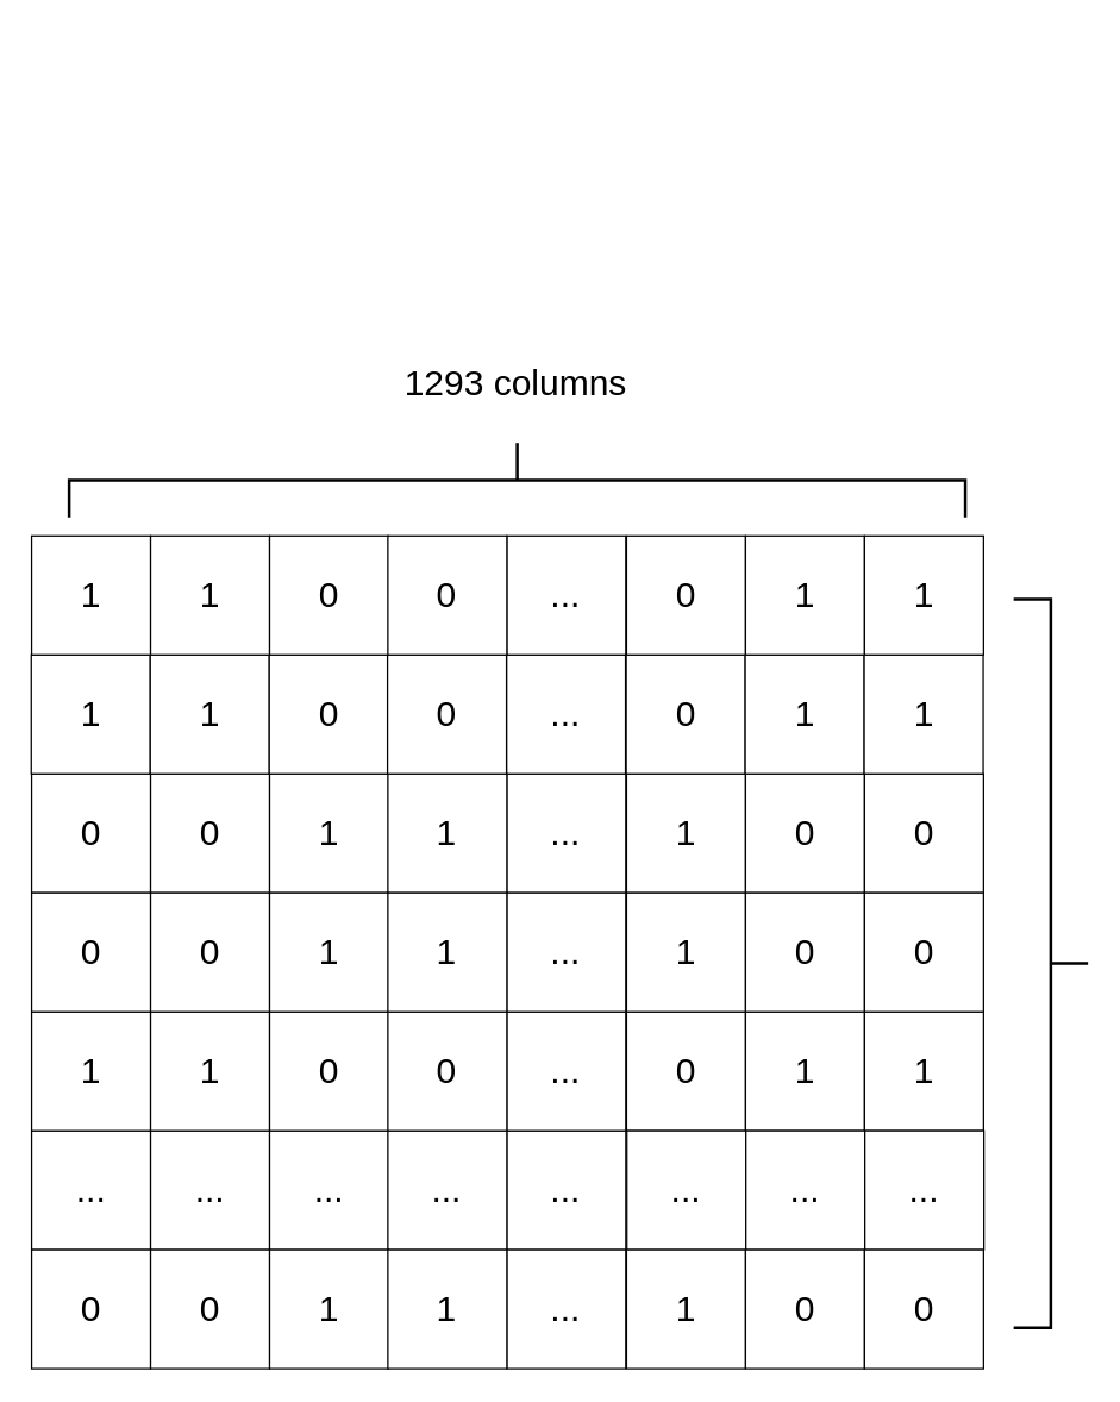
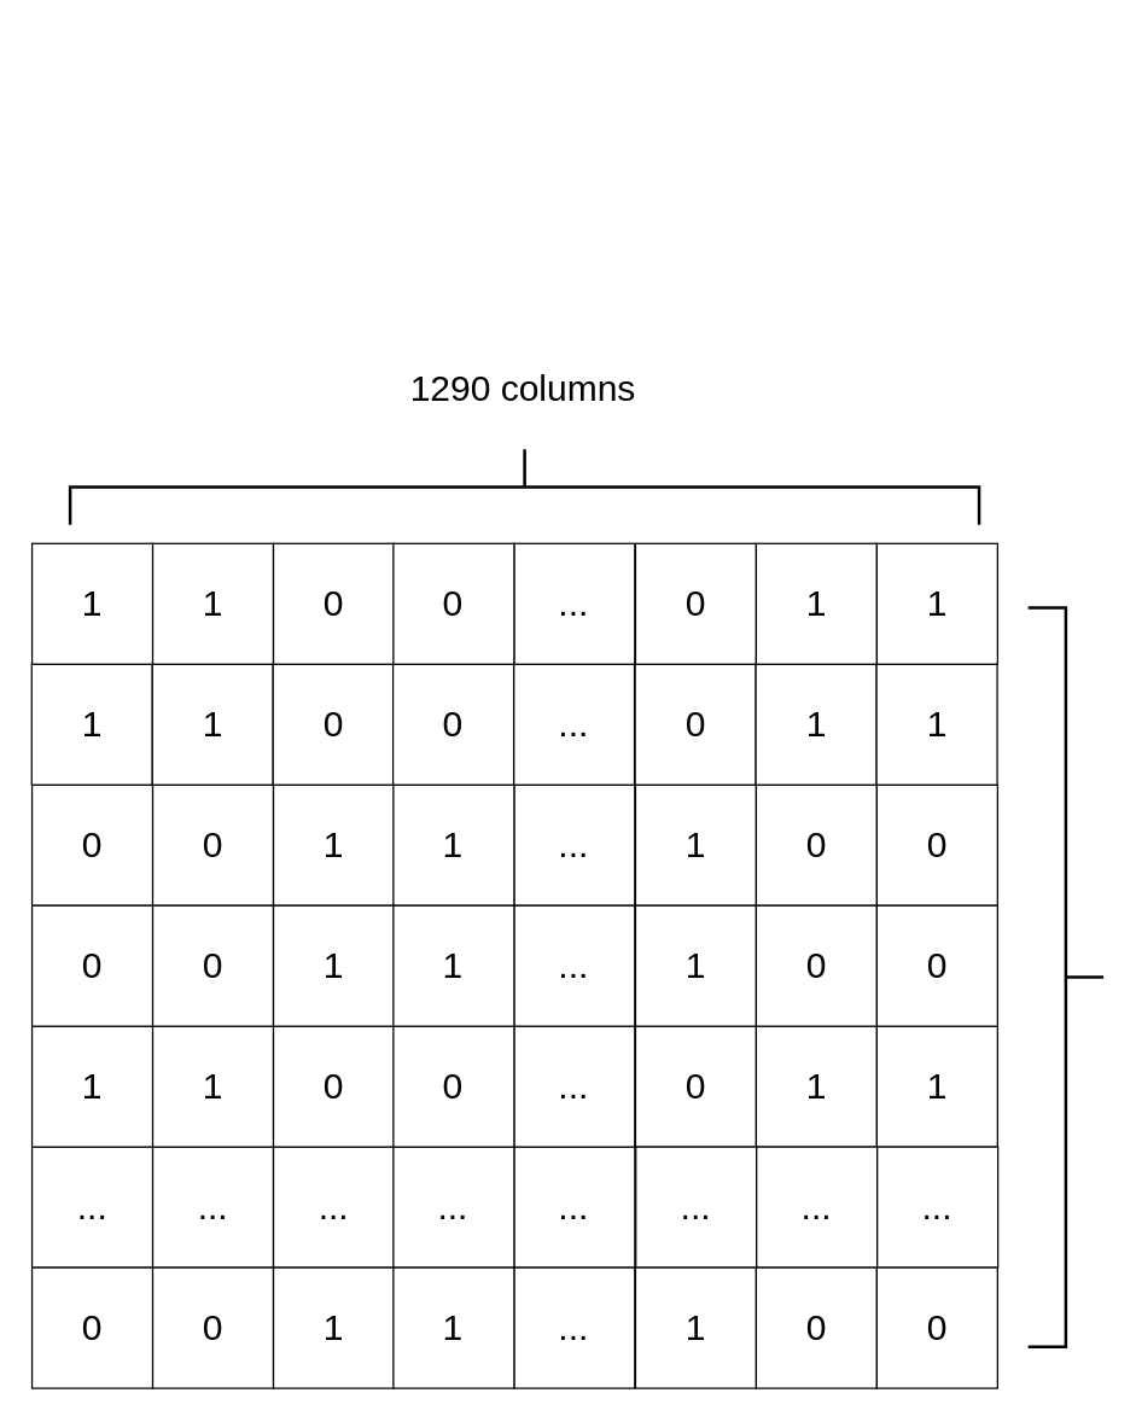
  <mxCell id="0" />
  <mxCell id="1" parent="0" />
  <mxCell id="2" value="&lt;font style=&quot;font-size: 24px;&quot;&gt;0&lt;/font&gt;" style="rounded=0;whiteSpace=wrap;html=1;" parent="1" vertex="1"><mxGeometry x="20.76" y="519.5" width="80" height="80" as="geometry" /></mxCell>
  <mxCell id="3" value="&lt;span style=&quot;font-size: 24px;&quot;&gt;0&lt;/span&gt;" style="rounded=0;whiteSpace=wrap;html=1;" parent="1" vertex="1"><mxGeometry x="100.76" y="519.5" width="80" height="80" as="geometry" /></mxCell>
  <mxCell id="4" value="&lt;span style=&quot;font-size: 24px;&quot;&gt;1&lt;/span&gt;" style="rounded=0;whiteSpace=wrap;html=1;" parent="1" vertex="1"><mxGeometry x="180.76" y="519.5" width="80" height="80" as="geometry" /></mxCell>
  <mxCell id="5" value="&lt;font style=&quot;font-size: 24px;&quot;&gt;...&lt;/font&gt;" style="rounded=0;whiteSpace=wrap;html=1;" parent="1" vertex="1"><mxGeometry x="340.28" y="519.5" width="80" height="80" as="geometry" /></mxCell>
  <mxCell id="6" value="&lt;span style=&quot;font-size: 24px;&quot;&gt;1&lt;/span&gt;" style="rounded=0;whiteSpace=wrap;html=1;" parent="1" vertex="1"><mxGeometry x="420.76" y="519.5" width="80" height="80" as="geometry" /></mxCell>
  <mxCell id="7" value="&lt;span style=&quot;font-size: 24px;&quot;&gt;0&lt;/span&gt;" style="rounded=0;whiteSpace=wrap;html=1;" parent="1" vertex="1"><mxGeometry x="500.76" y="519.5" width="80" height="80" as="geometry" /></mxCell>
  <mxCell id="8" value="&lt;span style=&quot;font-size: 24px;&quot;&gt;0&lt;/span&gt;" style="rounded=0;whiteSpace=wrap;html=1;" parent="1" vertex="1"><mxGeometry x="580.76" y="519.5" width="80" height="80" as="geometry" /></mxCell>
  <mxCell id="9" value="&lt;span style=&quot;font-size: 24px;&quot;&gt;1&lt;/span&gt;" style="rounded=0;whiteSpace=wrap;html=1;" parent="1" vertex="1"><mxGeometry x="20.52" y="439.5" width="80" height="80" as="geometry" /></mxCell>
  <mxCell id="10" value="&lt;span style=&quot;font-size: 24px;&quot;&gt;1&lt;/span&gt;" style="rounded=0;whiteSpace=wrap;html=1;" parent="1" vertex="1"><mxGeometry x="100.52" y="439.5" width="80" height="80" as="geometry" /></mxCell>
  <mxCell id="11" value="&lt;span style=&quot;font-size: 24px;&quot;&gt;0&lt;/span&gt;" style="rounded=0;whiteSpace=wrap;html=1;" parent="1" vertex="1"><mxGeometry x="180.52" y="439.5" width="80" height="80" as="geometry" /></mxCell>
  <mxCell id="12" value="&lt;font style=&quot;font-size: 24px;&quot;&gt;...&lt;/font&gt;" style="rounded=0;whiteSpace=wrap;html=1;" parent="1" vertex="1"><mxGeometry x="340.04" y="439.5" width="80" height="80" as="geometry" /></mxCell>
  <mxCell id="13" value="&lt;font style=&quot;font-size: 24px;&quot;&gt;...&lt;/font&gt;" style="rounded=0;whiteSpace=wrap;html=1;" parent="1" vertex="1"><mxGeometry x="20.76" y="759.5" width="80" height="80" as="geometry" /></mxCell>
  <mxCell id="14" value="&lt;font style=&quot;font-size: 24px;&quot;&gt;...&lt;/font&gt;" style="rounded=0;whiteSpace=wrap;html=1;" parent="1" vertex="1"><mxGeometry x="100.76" y="759.5" width="80" height="80" as="geometry" /></mxCell>
  <mxCell id="15" value="&lt;font style=&quot;font-size: 24px;&quot;&gt;...&lt;/font&gt;" style="rounded=0;whiteSpace=wrap;html=1;" parent="1" vertex="1"><mxGeometry x="180.76" y="759.5" width="80" height="80" as="geometry" /></mxCell>
  <mxCell id="16" value="&lt;font style=&quot;font-size: 24px;&quot;&gt;...&lt;/font&gt;" style="rounded=0;whiteSpace=wrap;html=1;" parent="1" vertex="1"><mxGeometry x="340.28" y="759.5" width="80" height="80" as="geometry" /></mxCell>
  <mxCell id="17" value="" style="strokeWidth=2;html=1;shape=mxgraph.flowchart.annotation_2;align=left;labelPosition=right;pointerEvents=1;rotation=-180;" parent="1" vertex="1"><mxGeometry x="681" y="402" width="50" height="490.02" as="geometry" /></mxCell>
  <mxCell id="18" value="" style="strokeWidth=2;html=1;shape=mxgraph.flowchart.annotation_2;align=left;labelPosition=right;pointerEvents=1;rotation=90;" parent="1" vertex="1"><mxGeometry x="322.27" y="20.75" width="50" height="602.52" as="geometry" /></mxCell>
- <mxCell id="19" value="&lt;font style=&quot;font-size: 24px;&quot;&gt;1293 columns&lt;/font&gt;" style="text;html=1;align=center;verticalAlign=middle;resizable=0;points=[];autosize=1;strokeColor=none;fillColor=none;" parent="1" vertex="1"><mxGeometry x="260.52" y="237" width="170" height="40" as="geometry" /></mxCell>
+ <mxCell id="19" value="&lt;font style=&quot;font-size: 24px;&quot;&gt;1290 columns&lt;/font&gt;" style="text;html=1;align=center;verticalAlign=middle;resizable=0;points=[];autosize=1;strokeColor=none;fillColor=none;" parent="1" vertex="1"><mxGeometry x="260.52" y="237" width="170" height="40" as="geometry" /></mxCell>
  <mxCell id="20" value="&lt;span style=&quot;font-size: 24px;&quot;&gt;1&lt;/span&gt;" style="rounded=0;whiteSpace=wrap;html=1;" parent="1" vertex="1"><mxGeometry x="260.28" y="519.5" width="80" height="80" as="geometry" /></mxCell>
  <mxCell id="21" value="&lt;span style=&quot;font-size: 24px;&quot;&gt;0&lt;/span&gt;" style="rounded=0;whiteSpace=wrap;html=1;" parent="1" vertex="1"><mxGeometry x="260.04" y="439.5" width="80" height="80" as="geometry" /></mxCell>
  <mxCell id="22" value="&lt;font style=&quot;font-size: 24px;&quot;&gt;...&lt;/font&gt;" style="rounded=0;whiteSpace=wrap;html=1;" parent="1" vertex="1"><mxGeometry x="260.28" y="759.5" width="80" height="80" as="geometry" /></mxCell>
  <mxCell id="23" value="&lt;span style=&quot;font-size: 24px;&quot;&gt;0&lt;/span&gt;" style="rounded=0;whiteSpace=wrap;html=1;" parent="1" vertex="1"><mxGeometry x="420.52" y="439.5" width="80" height="80" as="geometry" /></mxCell>
  <mxCell id="24" value="&lt;span style=&quot;font-size: 24px;&quot;&gt;1&lt;/span&gt;" style="rounded=0;whiteSpace=wrap;html=1;" parent="1" vertex="1"><mxGeometry x="500.52" y="439.5" width="80" height="80" as="geometry" /></mxCell>
  <mxCell id="25" value="&lt;span style=&quot;font-size: 24px;&quot;&gt;1&lt;/span&gt;" style="rounded=0;whiteSpace=wrap;html=1;" parent="1" vertex="1"><mxGeometry x="580.52" y="439.5" width="80" height="80" as="geometry" /></mxCell>
  <mxCell id="26" value="&lt;font style=&quot;font-size: 24px;&quot;&gt;1&lt;/font&gt;" style="rounded=0;whiteSpace=wrap;html=1;" parent="1" vertex="1"><mxGeometry x="20.76" y="679.5" width="80" height="80" as="geometry" /></mxCell>
  <mxCell id="27" value="&lt;span style=&quot;font-size: 24px;&quot;&gt;1&lt;/span&gt;" style="rounded=0;whiteSpace=wrap;html=1;" parent="1" vertex="1"><mxGeometry x="100.76" y="679.5" width="80" height="80" as="geometry" /></mxCell>
  <mxCell id="28" value="&lt;span style=&quot;font-size: 24px;&quot;&gt;0&lt;/span&gt;" style="rounded=0;whiteSpace=wrap;html=1;" parent="1" vertex="1"><mxGeometry x="180.76" y="679.5" width="80" height="80" as="geometry" /></mxCell>
  <mxCell id="29" value="&lt;font style=&quot;font-size: 24px;&quot;&gt;...&lt;/font&gt;" style="rounded=0;whiteSpace=wrap;html=1;" parent="1" vertex="1"><mxGeometry x="340.28" y="679.5" width="80" height="80" as="geometry" /></mxCell>
  <mxCell id="30" value="&lt;span style=&quot;font-size: 24px;&quot;&gt;0&lt;/span&gt;" style="rounded=0;whiteSpace=wrap;html=1;" parent="1" vertex="1"><mxGeometry x="420.76" y="679.5" width="80" height="80" as="geometry" /></mxCell>
  <mxCell id="31" value="&lt;span style=&quot;font-size: 24px;&quot;&gt;1&lt;/span&gt;" style="rounded=0;whiteSpace=wrap;html=1;" parent="1" vertex="1"><mxGeometry x="500.76" y="679.5" width="80" height="80" as="geometry" /></mxCell>
  <mxCell id="32" value="&lt;span style=&quot;font-size: 24px;&quot;&gt;1&lt;/span&gt;" style="rounded=0;whiteSpace=wrap;html=1;" parent="1" vertex="1"><mxGeometry x="580.76" y="679.5" width="80" height="80" as="geometry" /></mxCell>
  <mxCell id="33" value="&lt;span style=&quot;font-size: 24px;&quot;&gt;0&lt;/span&gt;" style="rounded=0;whiteSpace=wrap;html=1;" parent="1" vertex="1"><mxGeometry x="260.28" y="679.5" width="80" height="80" as="geometry" /></mxCell>
  <mxCell id="34" value="&lt;font style=&quot;font-size: 24px;&quot;&gt;...&lt;/font&gt;" style="rounded=0;whiteSpace=wrap;html=1;" parent="1" vertex="1"><mxGeometry x="421" y="759.5" width="80" height="80" as="geometry" /></mxCell>
  <mxCell id="35" value="&lt;font style=&quot;font-size: 24px;&quot;&gt;...&lt;/font&gt;" style="rounded=0;whiteSpace=wrap;html=1;" parent="1" vertex="1"><mxGeometry x="501" y="759.5" width="80" height="80" as="geometry" /></mxCell>
  <mxCell id="36" value="&lt;font style=&quot;font-size: 24px;&quot;&gt;...&lt;/font&gt;" style="rounded=0;whiteSpace=wrap;html=1;" parent="1" vertex="1"><mxGeometry x="581" y="759.5" width="80" height="80" as="geometry" /></mxCell>
  <mxCell id="37" value="&lt;font style=&quot;font-size: 24px;&quot;&gt;0&lt;/font&gt;" style="rounded=0;whiteSpace=wrap;html=1;" parent="1" vertex="1"><mxGeometry x="20.76" y="839.5" width="80" height="80" as="geometry" /></mxCell>
  <mxCell id="38" value="&lt;span style=&quot;font-size: 24px;&quot;&gt;0&lt;/span&gt;" style="rounded=0;whiteSpace=wrap;html=1;" parent="1" vertex="1"><mxGeometry x="100.76" y="839.5" width="80" height="80" as="geometry" /></mxCell>
  <mxCell id="39" value="&lt;span style=&quot;font-size: 24px;&quot;&gt;1&lt;/span&gt;" style="rounded=0;whiteSpace=wrap;html=1;" parent="1" vertex="1"><mxGeometry x="180.76" y="839.5" width="80" height="80" as="geometry" /></mxCell>
  <mxCell id="40" value="&lt;font style=&quot;font-size: 24px;&quot;&gt;...&lt;/font&gt;" style="rounded=0;whiteSpace=wrap;html=1;" parent="1" vertex="1"><mxGeometry x="340.28" y="839.5" width="80" height="80" as="geometry" /></mxCell>
  <mxCell id="41" value="&lt;span style=&quot;font-size: 24px;&quot;&gt;1&lt;/span&gt;" style="rounded=0;whiteSpace=wrap;html=1;" parent="1" vertex="1"><mxGeometry x="420.76" y="839.5" width="80" height="80" as="geometry" /></mxCell>
  <mxCell id="42" value="&lt;span style=&quot;font-size: 24px;&quot;&gt;0&lt;/span&gt;" style="rounded=0;whiteSpace=wrap;html=1;" parent="1" vertex="1"><mxGeometry x="500.76" y="839.5" width="80" height="80" as="geometry" /></mxCell>
  <mxCell id="43" value="&lt;span style=&quot;font-size: 24px;&quot;&gt;0&lt;/span&gt;" style="rounded=0;whiteSpace=wrap;html=1;" parent="1" vertex="1"><mxGeometry x="580.76" y="839.5" width="80" height="80" as="geometry" /></mxCell>
  <mxCell id="44" value="&lt;span style=&quot;font-size: 24px;&quot;&gt;1&lt;/span&gt;" style="rounded=0;whiteSpace=wrap;html=1;" parent="1" vertex="1"><mxGeometry x="260.28" y="839.5" width="80" height="80" as="geometry" /></mxCell>
  <mxCell id="45" value="&lt;font style=&quot;font-size: 24px;&quot;&gt;0&lt;/font&gt;" style="rounded=0;whiteSpace=wrap;html=1;" parent="1" vertex="1"><mxGeometry x="20.76" y="599.5" width="80" height="80" as="geometry" /></mxCell>
  <mxCell id="46" value="&lt;span style=&quot;font-size: 24px;&quot;&gt;0&lt;/span&gt;" style="rounded=0;whiteSpace=wrap;html=1;" parent="1" vertex="1"><mxGeometry x="100.76" y="599.5" width="80" height="80" as="geometry" /></mxCell>
  <mxCell id="47" value="&lt;span style=&quot;font-size: 24px;&quot;&gt;1&lt;/span&gt;" style="rounded=0;whiteSpace=wrap;html=1;" parent="1" vertex="1"><mxGeometry x="180.76" y="599.5" width="80" height="80" as="geometry" /></mxCell>
  <mxCell id="48" value="&lt;font style=&quot;font-size: 24px;&quot;&gt;...&lt;/font&gt;" style="rounded=0;whiteSpace=wrap;html=1;" parent="1" vertex="1"><mxGeometry x="340.28" y="599.5" width="80" height="80" as="geometry" /></mxCell>
  <mxCell id="49" value="&lt;span style=&quot;font-size: 24px;&quot;&gt;1&lt;/span&gt;" style="rounded=0;whiteSpace=wrap;html=1;" parent="1" vertex="1"><mxGeometry x="420.76" y="599.5" width="80" height="80" as="geometry" /></mxCell>
  <mxCell id="50" value="&lt;span style=&quot;font-size: 24px;&quot;&gt;0&lt;/span&gt;" style="rounded=0;whiteSpace=wrap;html=1;" parent="1" vertex="1"><mxGeometry x="500.76" y="599.5" width="80" height="80" as="geometry" /></mxCell>
  <mxCell id="51" value="&lt;span style=&quot;font-size: 24px;&quot;&gt;0&lt;/span&gt;" style="rounded=0;whiteSpace=wrap;html=1;" parent="1" vertex="1"><mxGeometry x="580.76" y="599.5" width="80" height="80" as="geometry" /></mxCell>
  <mxCell id="52" value="&lt;span style=&quot;font-size: 24px;&quot;&gt;1&lt;/span&gt;" style="rounded=0;whiteSpace=wrap;html=1;" parent="1" vertex="1"><mxGeometry x="260.28" y="599.5" width="80" height="80" as="geometry" /></mxCell>
  <mxCell id="53" value="&lt;span style=&quot;font-size: 24px;&quot;&gt;1&lt;/span&gt;" style="rounded=0;whiteSpace=wrap;html=1;" parent="1" vertex="1"><mxGeometry x="20.76" y="359.5" width="80" height="80" as="geometry" /></mxCell>
  <mxCell id="54" value="&lt;span style=&quot;font-size: 24px;&quot;&gt;1&lt;/span&gt;" style="rounded=0;whiteSpace=wrap;html=1;" parent="1" vertex="1"><mxGeometry x="100.76" y="359.5" width="80" height="80" as="geometry" /></mxCell>
  <mxCell id="55" value="&lt;span style=&quot;font-size: 24px;&quot;&gt;0&lt;/span&gt;" style="rounded=0;whiteSpace=wrap;html=1;" parent="1" vertex="1"><mxGeometry x="180.76" y="359.5" width="80" height="80" as="geometry" /></mxCell>
  <mxCell id="56" value="&lt;font style=&quot;font-size: 24px;&quot;&gt;...&lt;/font&gt;" style="rounded=0;whiteSpace=wrap;html=1;" parent="1" vertex="1"><mxGeometry x="340.28" y="359.5" width="80" height="80" as="geometry" /></mxCell>
  <mxCell id="57" value="&lt;span style=&quot;font-size: 24px;&quot;&gt;0&lt;/span&gt;" style="rounded=0;whiteSpace=wrap;html=1;" parent="1" vertex="1"><mxGeometry x="260.28" y="359.5" width="80" height="80" as="geometry" /></mxCell>
  <mxCell id="58" value="&lt;span style=&quot;font-size: 24px;&quot;&gt;0&lt;/span&gt;" style="rounded=0;whiteSpace=wrap;html=1;" parent="1" vertex="1"><mxGeometry x="420.76" y="359.5" width="80" height="80" as="geometry" /></mxCell>
  <mxCell id="59" value="&lt;span style=&quot;font-size: 24px;&quot;&gt;1&lt;/span&gt;" style="rounded=0;whiteSpace=wrap;html=1;" parent="1" vertex="1"><mxGeometry x="500.76" y="359.5" width="80" height="80" as="geometry" /></mxCell>
  <mxCell id="60" value="&lt;span style=&quot;font-size: 24px;&quot;&gt;1&lt;/span&gt;" style="rounded=0;whiteSpace=wrap;html=1;" parent="1" vertex="1"><mxGeometry x="580.76" y="359.5" width="80" height="80" as="geometry" /></mxCell>
